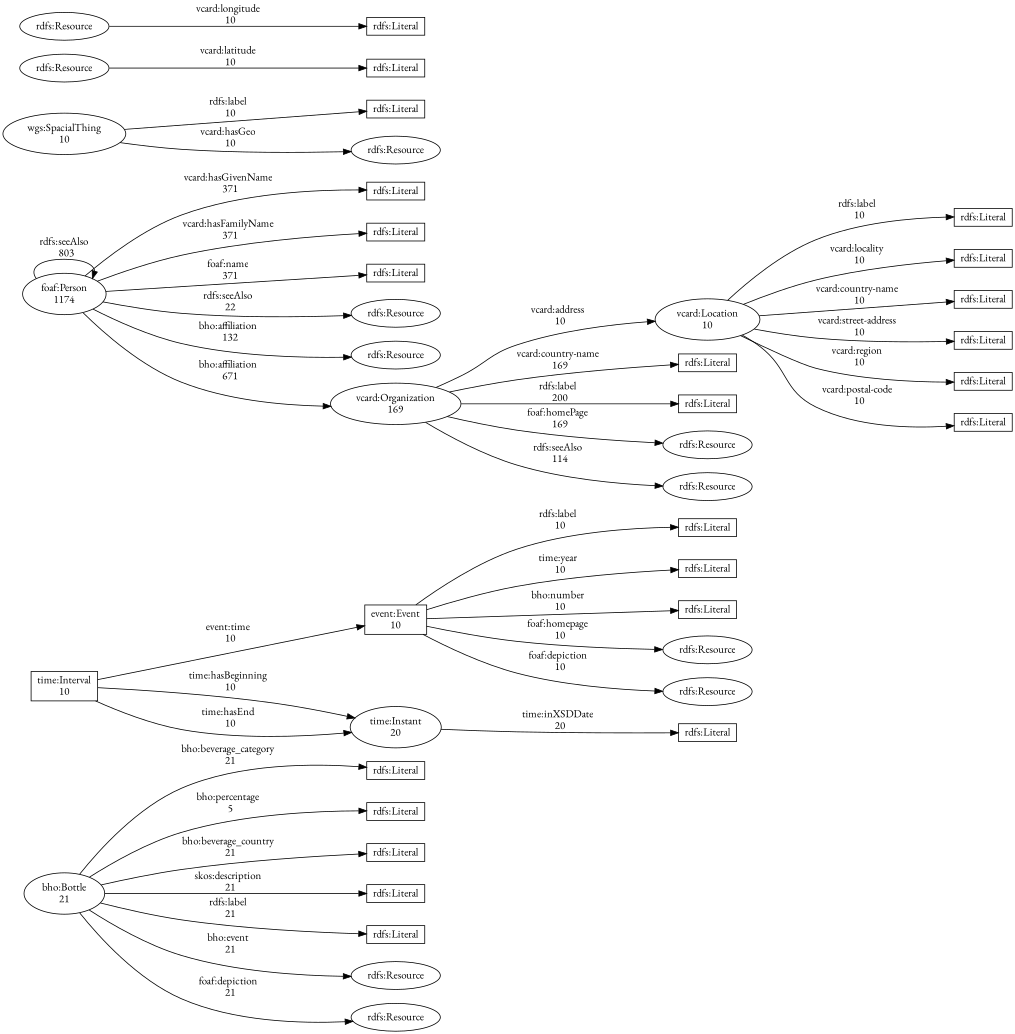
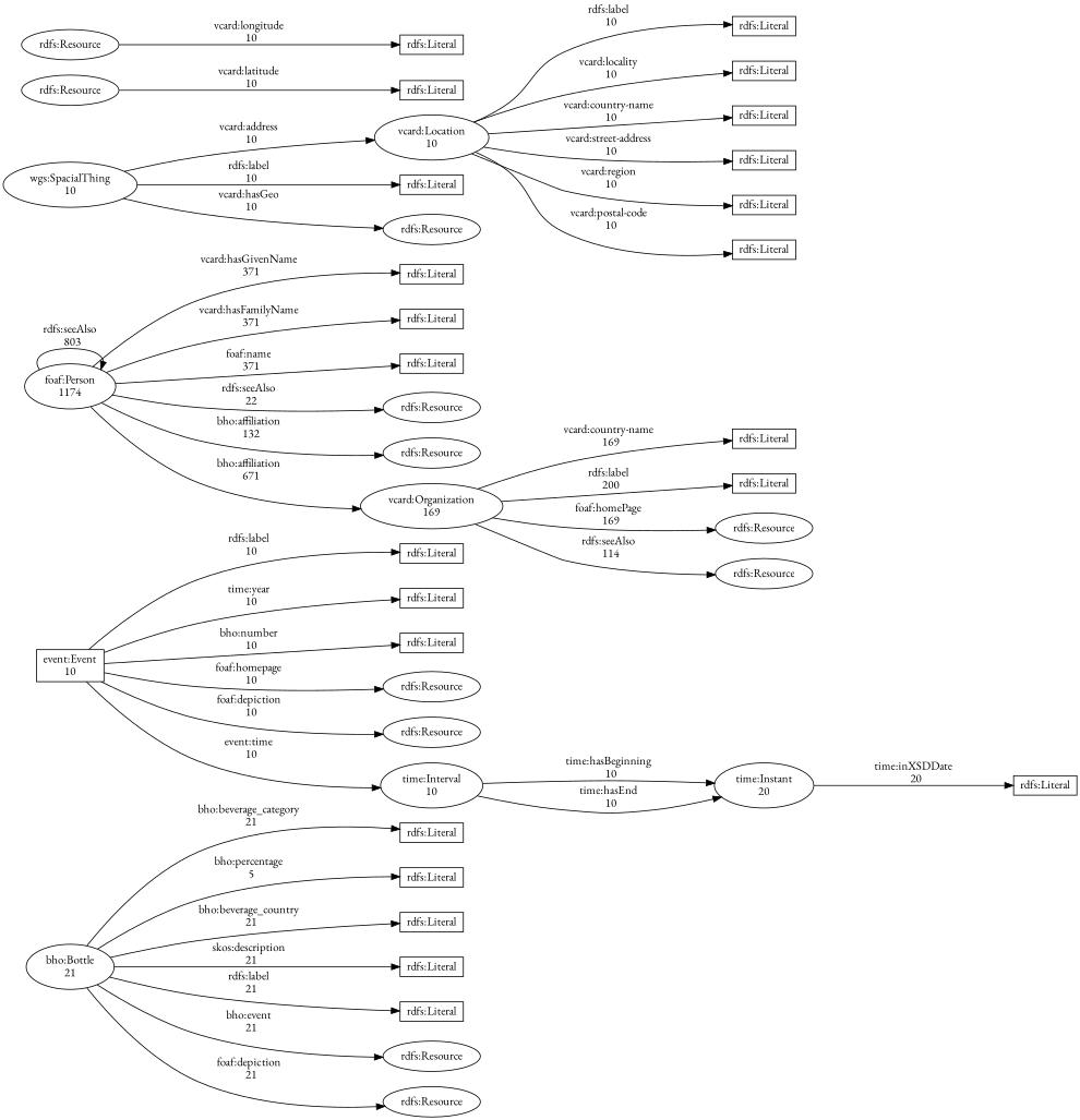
  digraph {
    fontname="EB Garamond"
    rankdir=LR
    ranksep=2
    node [fontname="EB Garamond" shape=box]
    edge [fontname="EB Garamond"]
    n1 [label="bho:Bottle\n21" shape=""]
    n2 [height=0.3 label="rdfs:Literal"]
    n3 [height=0.3 label="rdfs:Literal"]
    n4 [height=0.3 label="rdfs:Literal"]
    n5 [height=0.3 label="rdfs:Literal"]
    n6 [height=0.3 label="rdfs:Literal"]
    n7 [label="rdfs:Resource" shape=""]
    n8 [label="rdfs:Resource" shape=""]
    n9 [label="event:Event\n10"]
    n10 [height=0.3 label="rdfs:Literal"]
    n11 [height=0.3 label="rdfs:Literal"]
    n12 [height=0.3 label="rdfs:Literal"]
    n13 [label="rdfs:Resource" shape=""]
    n14 [label="rdfs:Resource" shape=""]
-   n15 [label="time:Interval\n10"]
+   n15 [label="time:Interval\n10" shape=""]
    n16 [label="foaf:Person\n1174" shape=""]
    n17 [height=0.3 label="rdfs:Literal"]
    n18 [height=0.3 label="rdfs:Literal"]
    n19 [height=0.3 label="rdfs:Literal"]
    n20 [label="rdfs:Resource" shape=""]
    n21 [label="rdfs:Resource" shape=""]
    n22 [label="vcard:Organization\n169" shape=""]
    n23 [label="time:Instant\n20" shape=""]
    n24 [label="wgs:SpacialThing\n10" shape=""]
    n25 [label="vcard:Location\n10" shape=""]
    n26 [height=0.3 label="rdfs:Literal"]
    n27 [label="rdfs:Resource" shape=""]
    n28 [height=0.3 label="rdfs:Literal"]
    n29 [height=0.3 label="rdfs:Literal"]
    n30 [label="rdfs:Resource" shape=""]
    n31 [label="rdfs:Resource" shape=""]
    n32 [height=0.3 label="rdfs:Literal"]
    n33 [height=0.3 label="rdfs:Literal"]
    n34 [height=0.3 label="rdfs:Literal"]
    n35 [height=0.3 label="rdfs:Literal"]
    n36 [height=0.3 label="rdfs:Literal"]
    n37 [height=0.3 label="rdfs:Literal"]
    n38 [height=0.3 label="rdfs:Literal"]
    n39 [label="rdfs:Resource" shape=""]
    n40 [height=0.3 label="rdfs:Literal"]
    n41 [label="rdfs:Resource" shape=""]
    n42 [height=0.3 label="rdfs:Literal"]
    n1 -> n2 [label="bho:beverage_category\n  21"]
    n1 -> n3 [label="bho:percentage\n  5"]
    n1 -> n4 [label="bho:beverage_country\n  21"]
    n1 -> n5 [label="skos:description\n  21"]
    n1 -> n6 [label="rdfs:label\n  21"]
    n1 -> n7 [label="bho:event\n  21"]
    n1 -> n8 [label="foaf:depiction\n  21"]
    n9 -> n10 [label="rdfs:label\n  10"]
    n9 -> n11 [label="time:year\n  10"]
    n9 -> n12 [label="bho:number\n  10"]
    n9 -> n13 [label="foaf:homepage\n  10"]
    n9 -> n14 [label="foaf:depiction\n  10"]
-   n15 -> n9 [label="event:time\n  10"]
+   n9 -> n15 [label="event:time\n  10"]
    n15 -> n23 [label="time:hasBeginning\n  10"]
    n15 -> n23 [label="time:hasEnd\n  10"]
    n16 -> n16 [label="rdfs:seeAlso\n  803"]
    n16 -> n17 [label="vcard:hasGivenName\n  371"]
    n16 -> n18 [label="vcard:hasFamilyName\n  371"]
    n16 -> n19 [label="foaf:name\n  371"]
    n16 -> n20 [label="rdfs:seeAlso\n  22"]
    n16 -> n21 [label="bho:affiliation\n  132"]
    n16 -> n22 [label="bho:affiliation\n  671"]
    n22 -> n28 [label="vcard:country-name\n  169"]
    n22 -> n29 [label="rdfs:label\n  200"]
    n22 -> n30 [label="foaf:homePage\n  169"]
    n22 -> n31 [label="rdfs:seeAlso\n  114"]
    n23 -> n32 [label="time:inXSDDate\n  20"]
-   n22 -> n25 [label="vcard:address\n  10"]
+   n24 -> n25 [label="vcard:address\n  10"]
    n24 -> n26 [label="rdfs:label\n  10"]
    n24 -> n27 [label="vcard:hasGeo\n  10"]
    n25 -> n33 [label="rdfs:label\n  10"]
    n25 -> n34 [label="vcard:locality\n  10"]
    n25 -> n35 [label="vcard:country-name\n  10"]
    n25 -> n36 [label="vcard:street-address\n  10"]
    n25 -> n37 [label="vcard:region\n  10"]
    n25 -> n38 [label="vcard:postal-code\n  10"]
    n39 -> n40 [label="vcard:latitude\n  10"]
    n41 -> n42 [label="vcard:longitude\n  10"]
  }
